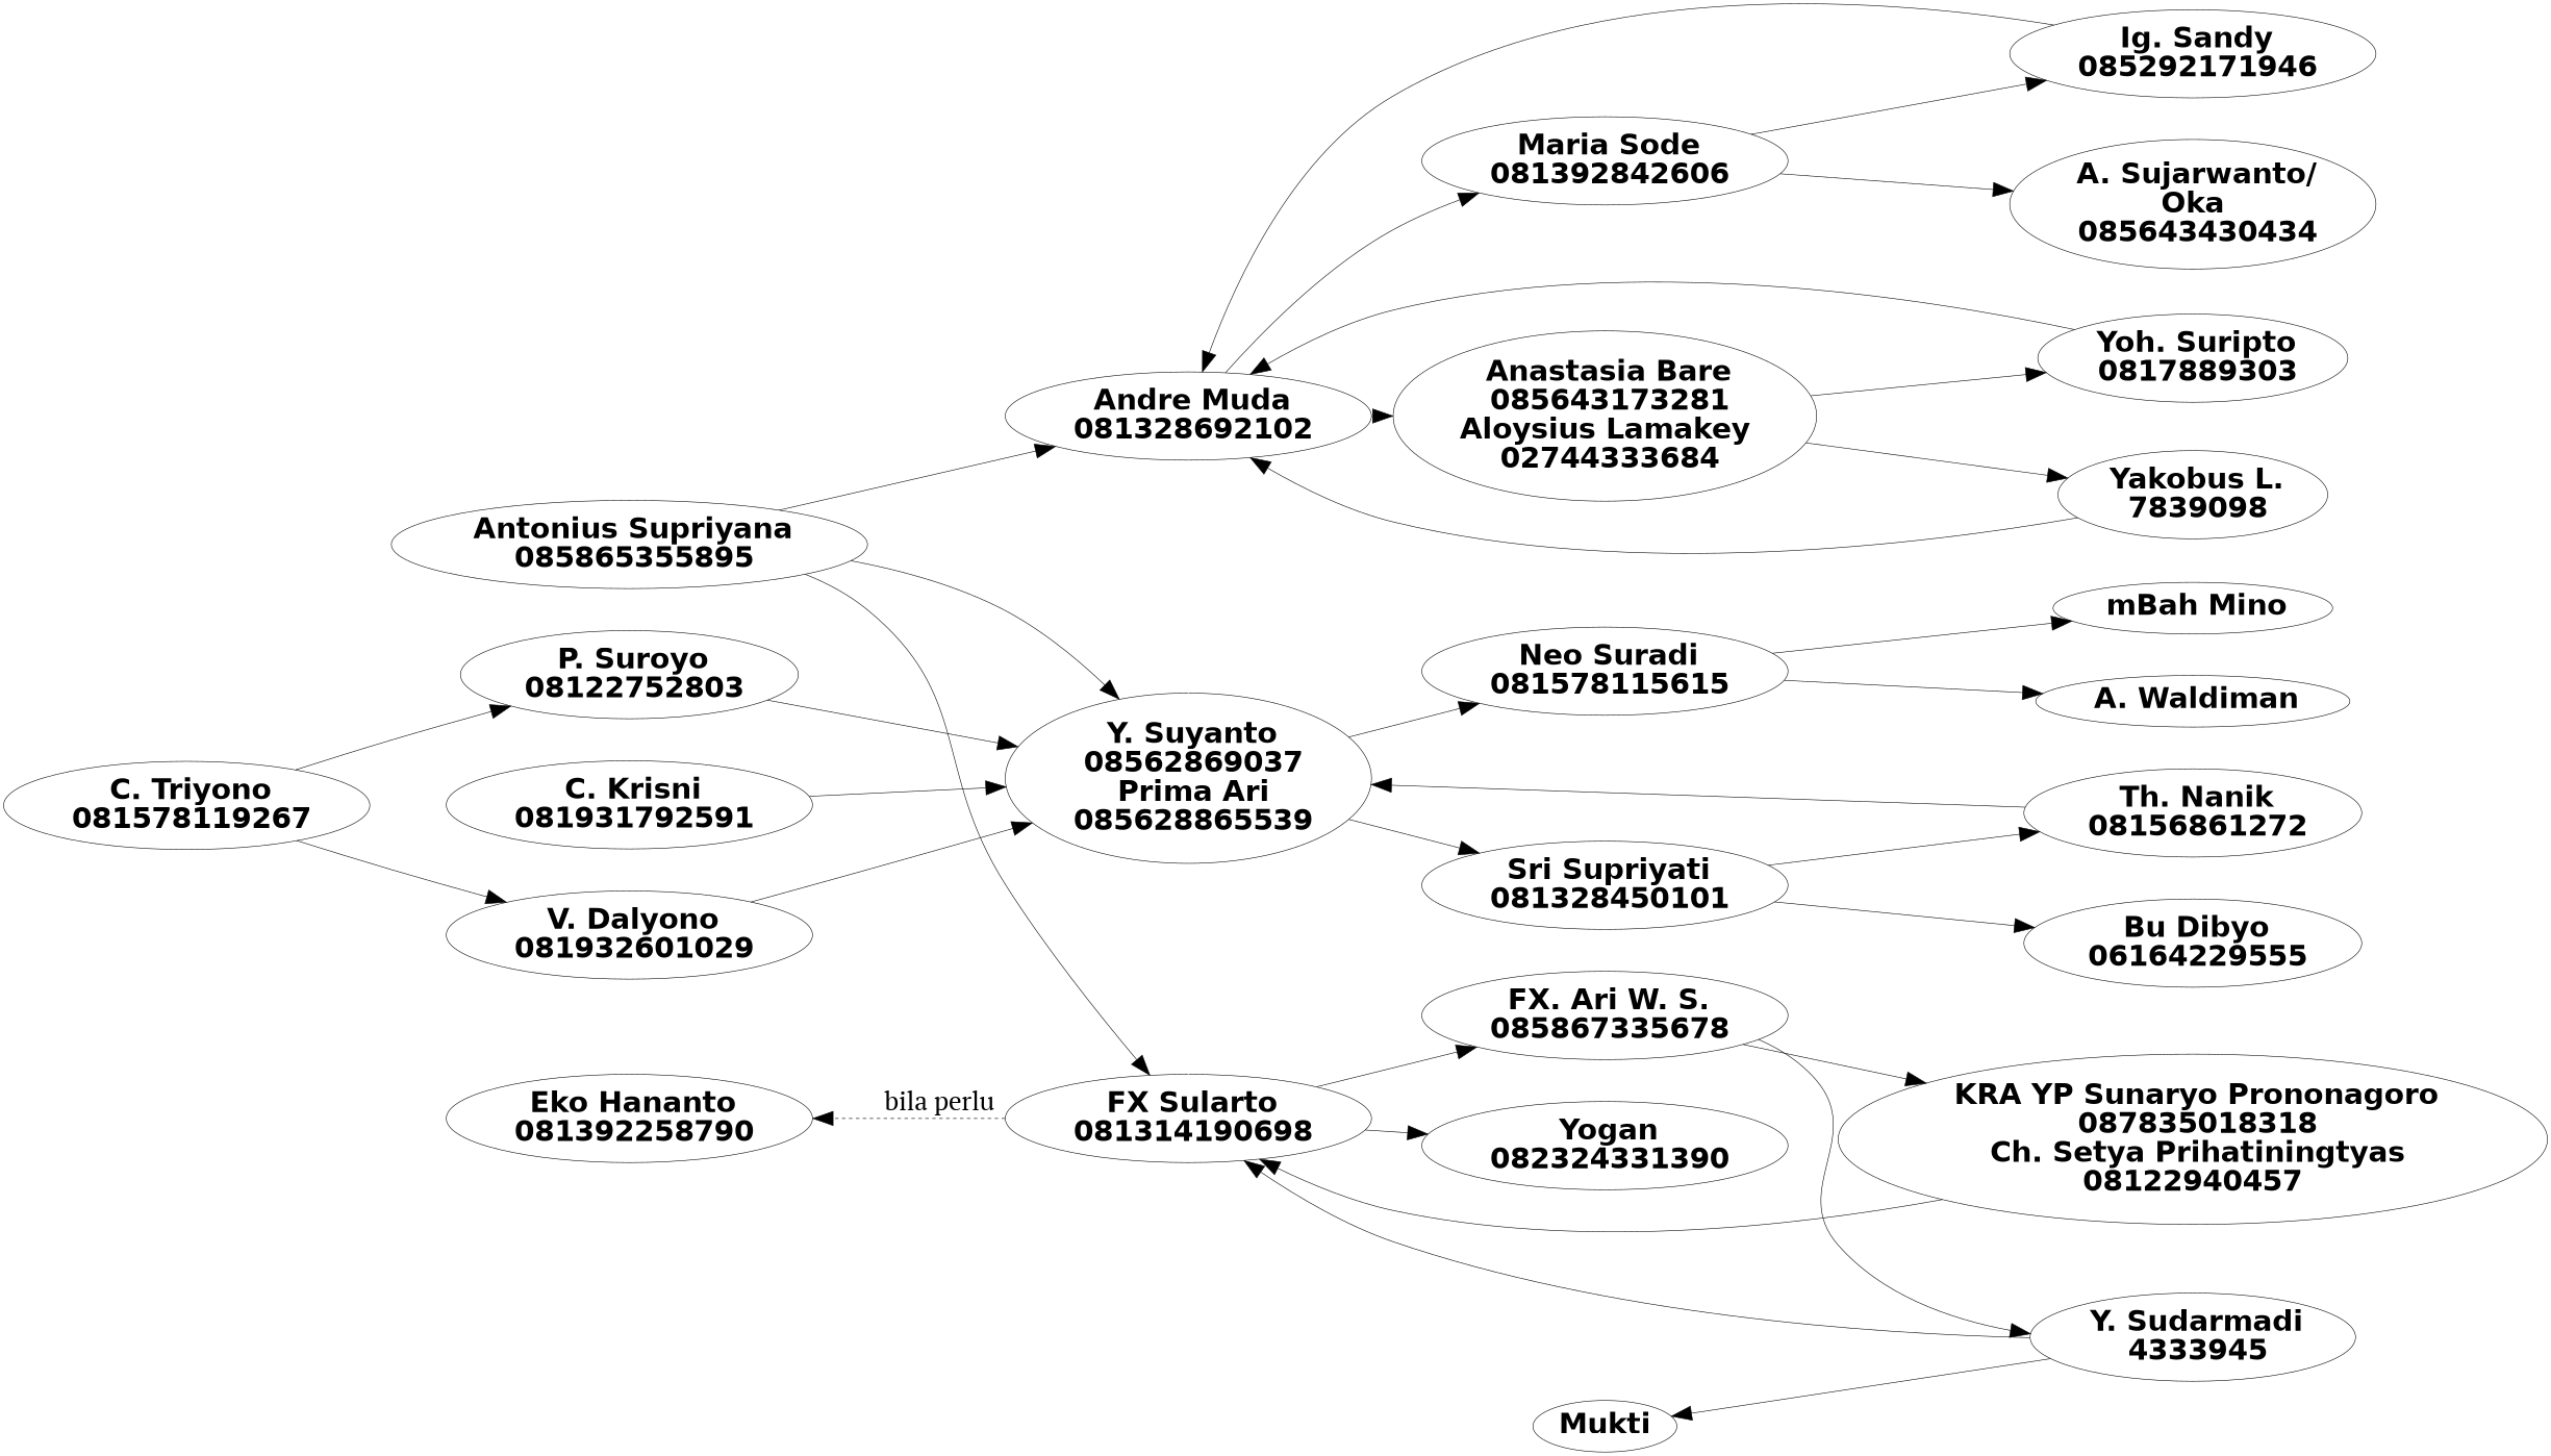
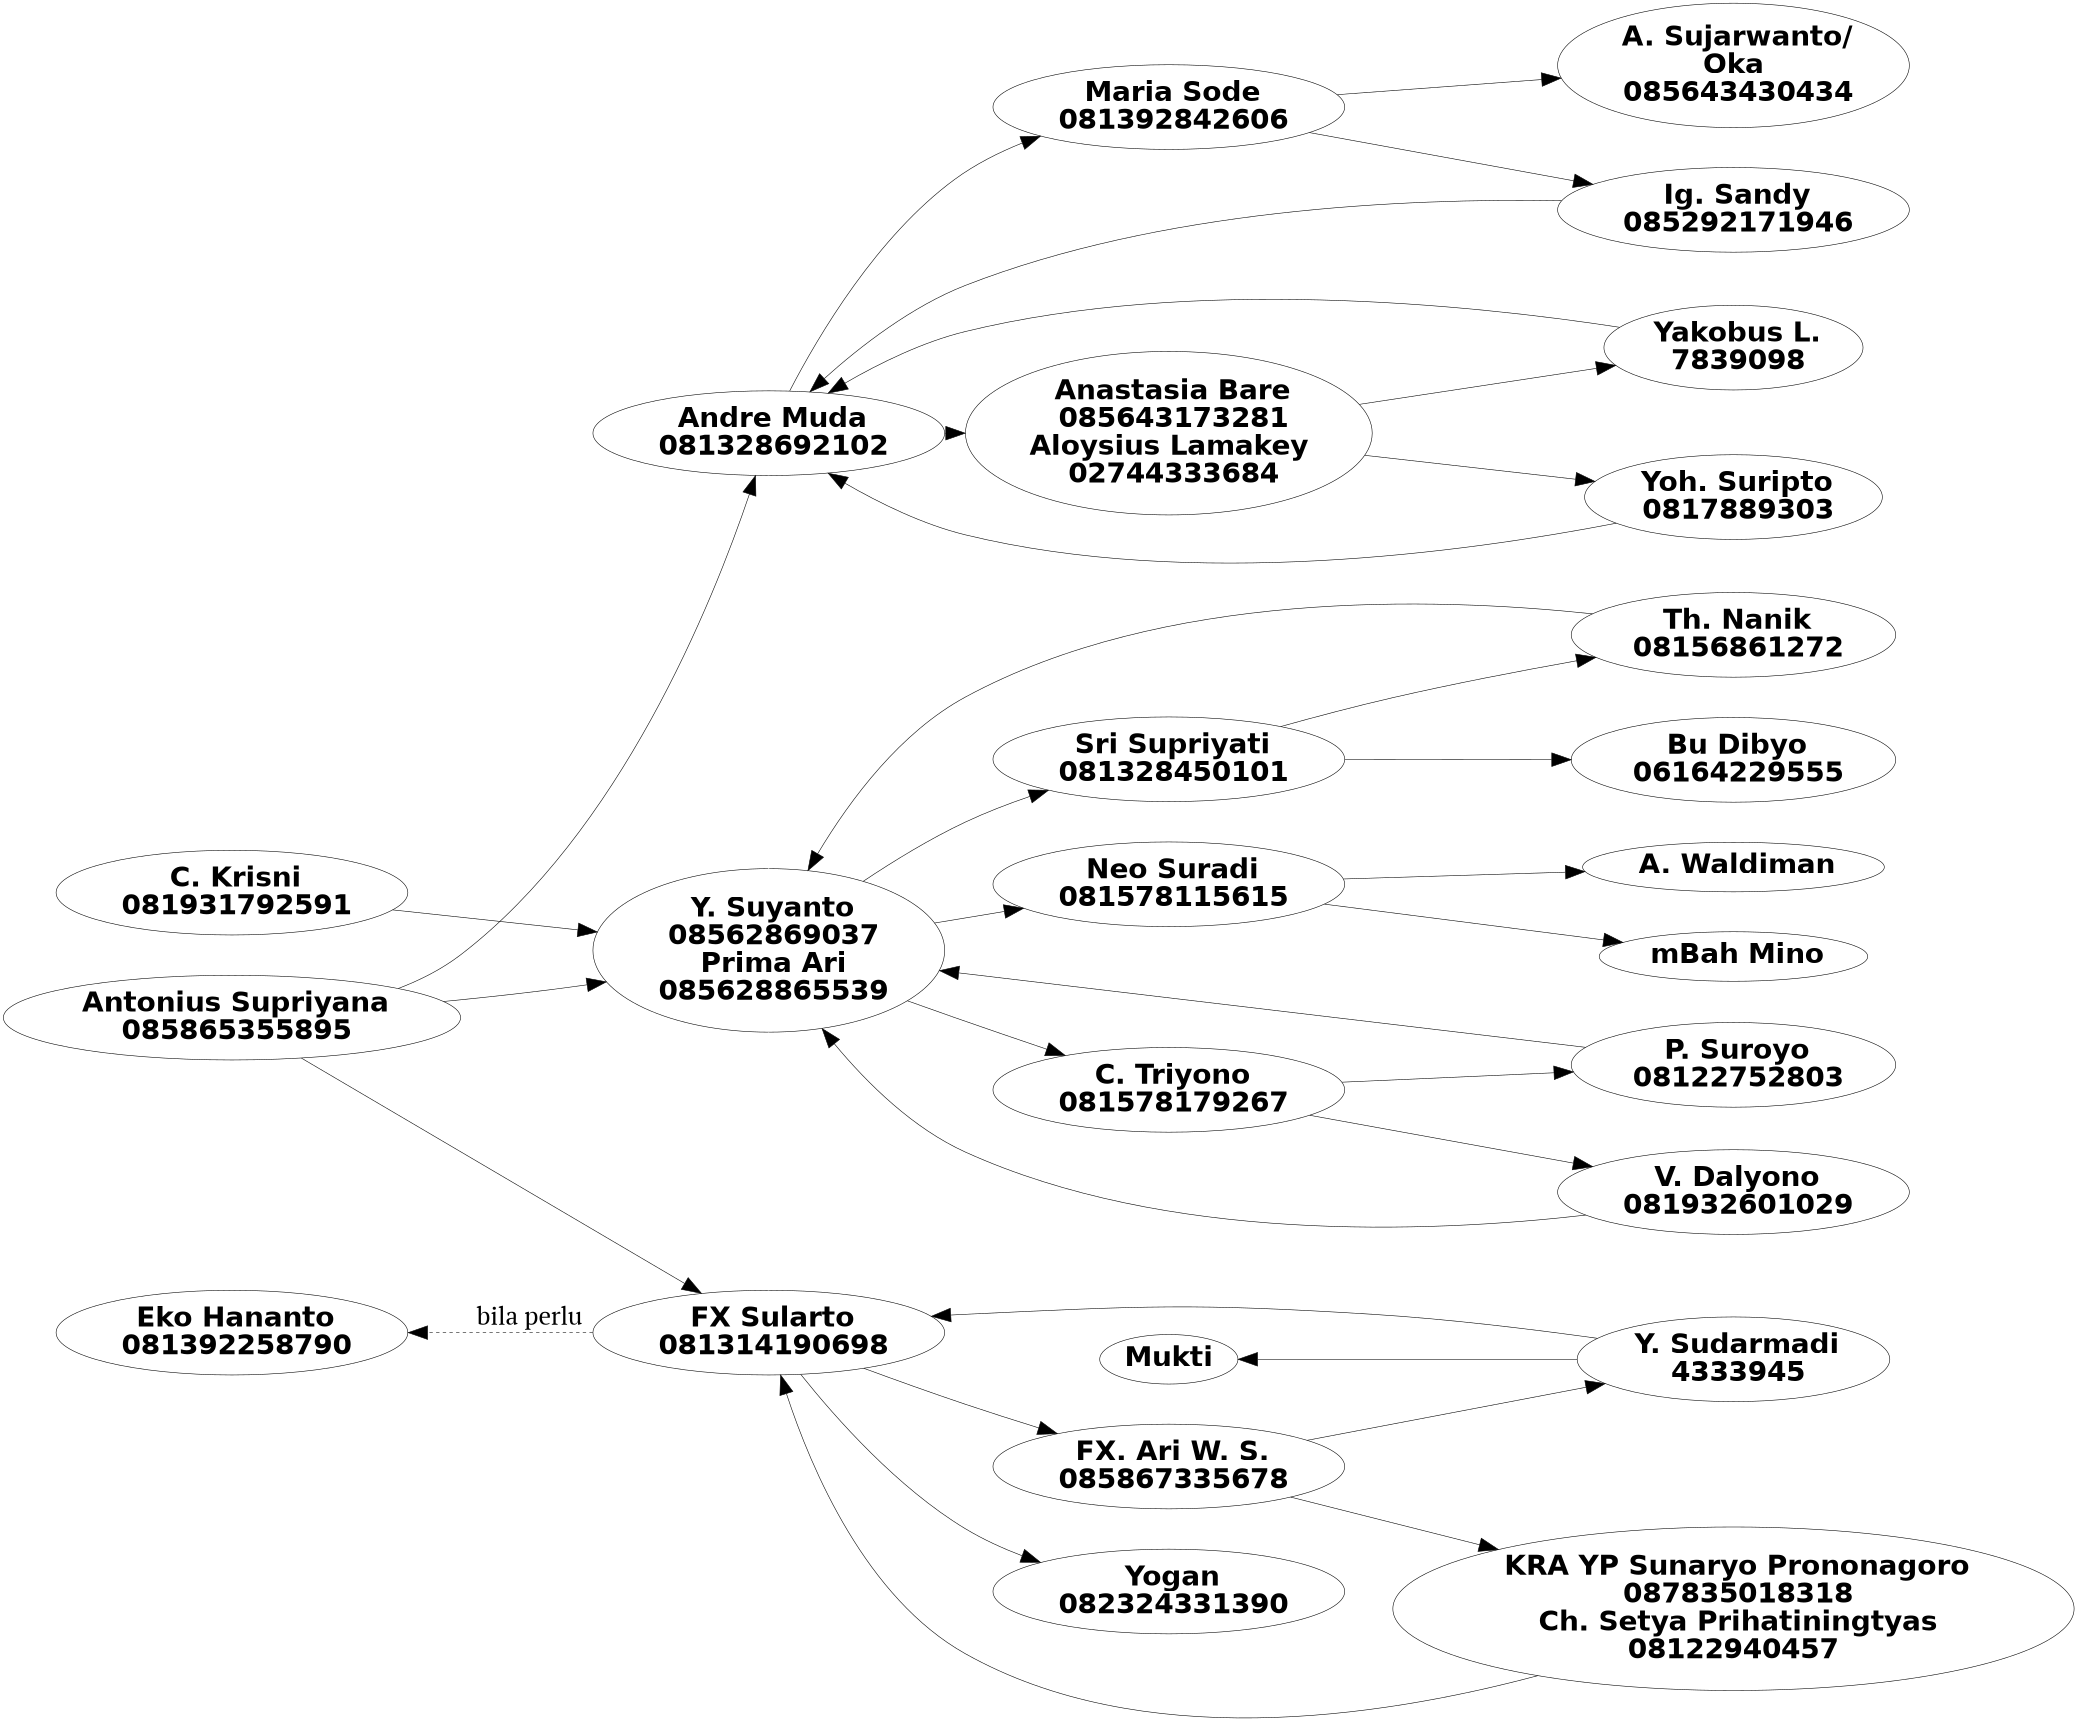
  digraph {
    fontname="PT Serif"
    mindist=0.1
    minrank=0
    nodesep=1
    rankdir=LR
    node [fontname="PT Serif" fontsize=50 shape=oval]
    edge [arrowsize=3.5 fontname="PT Serif" fontsize=45]
    n1 [label=< <FONT FACE="helvetica-bold">Antonius Supriyana<br /> 085865355895</FONT>> root=true]
    n2 [label=< <FONT FACE="helvetica-bold">Eko Hananto<br /> 081392258790</FONT>>]
    n3 [label=< <FONT FACE="helvetica-bold">FX. Ari W. S.<br /> 085867335678</FONT>>]
    n4 [label=< <FONT FACE="helvetica-bold">Yogan<br /> 082324331390</FONT>>]
    n5 [label=<<FONT FACE="helvetica-bold">Mukti</FONT>>]
    n6 [label=< <FONT FACE="helvetica-bold">Maria Sode<br /> 081392842606</FONT>>]
    n7 [label=< <FONT FACE="helvetica-bold">Neo Suradi<br /> 081578115615</FONT>>]
    n8 [label=< <FONT FACE="helvetica-bold">FX Sularto<br /> 081314190698</FONT>>]
    n9 [label=< <FONT FACE="helvetica-bold">Andre Muda<br /> 081328692102</FONT>>]
    n10 [label=< <FONT FACE="helvetica-bold">Y. Suyanto<br /> 08562869037<br /> Prima Ari<br /> 085628865539</FONT>>]
    n11 [label=< <FONT FACE="helvetica-bold">KRA YP Sunaryo Prononagoro<br /> 087835018318<br /> Ch. Setya Prihatiningtyas<br /> 08122940457 </FONT>>]
    n12 [label=< <FONT FACE="helvetica-bold">Y. Sudarmadi<br /> 4333945</FONT>>]
    n13 [label=< <FONT FACE="helvetica-bold">Ig. Sandy<br /> 085292171946</FONT>>]
    n14 [label=< <FONT FACE="helvetica-bold">A. Sujarwanto/<br/>Oka<br /> 085643430434</FONT>>]
    n15 [label=< <FONT FACE="helvetica-bold">A. Waldiman</FONT>>]
    n16 [label=< <FONT FACE="helvetica-bold">mBah Mino</FONT>>]
    n17 [label=< <FONT FACE="helvetica-bold">Anastasia Bare<br /> 085643173281<br />Aloysius Lamakey<br /> 02744333684</FONT>>]
    n18 [label=< <FONT FACE="helvetica-bold">Sri Supriyati<br /> 081328450101</FONT>>]
-   n19 [label=< <FONT FACE="helvetica-bold">C. Triyono<br /> 081578119267</FONT>>]
+   n19 [label=< <FONT FACE="helvetica-bold">C. Triyono<br /> 081578179267</FONT>>]
    n20 [label=< <FONT FACE="helvetica-bold">Yakobus L.<br /> 7839098</FONT>>]
    n21 [label=< <FONT FACE="helvetica-bold">Yoh. Suripto<br /> 0817889303</FONT>>]
    n22 [label=< <FONT FACE="helvetica-bold">Bu Dibyo<br /> 06164229555</FONT>>]
    n23 [label=< <FONT FACE="helvetica-bold">Th. Nanik<br /> 08156861272</FONT>>]
    n24 [label=< <FONT FACE="helvetica-bold">P. Suroyo<br /> 08122752803</FONT>>]
    n25 [label=< <FONT FACE="helvetica-bold">V. Dalyono<br /> 081932601029</FONT>>]
    n26 [label=< <FONT FACE="helvetica-bold">C. Krisni<br /> 081931792591</FONT>>]
    subgraph sub_1 {
      rank=same
      n1
      n2
    }
    subgraph sub_2 {
      rank=same
      n3
      n4
      n5
    }
    subgraph sub_3 {
      rank=same
      n6
      n7
    }
    subgraph sub_4 {
      rank=same
      n8
      n9
      n10
    }
    n1 -> n8
    n1 -> n9
    n1 -> n10
    n3 -> n11
    n3 -> n12
    n6 -> n13
    n6 -> n14
    n7 -> n15
    n7 -> n16
    n8 -> n2 [label=< bila perlu> style=dashed]
    n8 -> n3
    n8 -> n4
    n9 -> n6
    n9 -> n10 [color=white]
    n9 -> n17
    n10 -> n7
    n10 -> n8 [color=white]
    n10 -> n18
+   n10 -> n19
    n11 -> n8
    n12 -> n5
    n12 -> n8
    n13 -> n9
    n17 -> n20
    n17 -> n21
    n18 -> n22
    n18 -> n23
    n19 -> n24
    n19 -> n25
    n20 -> n9
    n21 -> n9
    n23 -> n10
    n24 -> n10
    n25 -> n10
    n26 -> n10
  }
